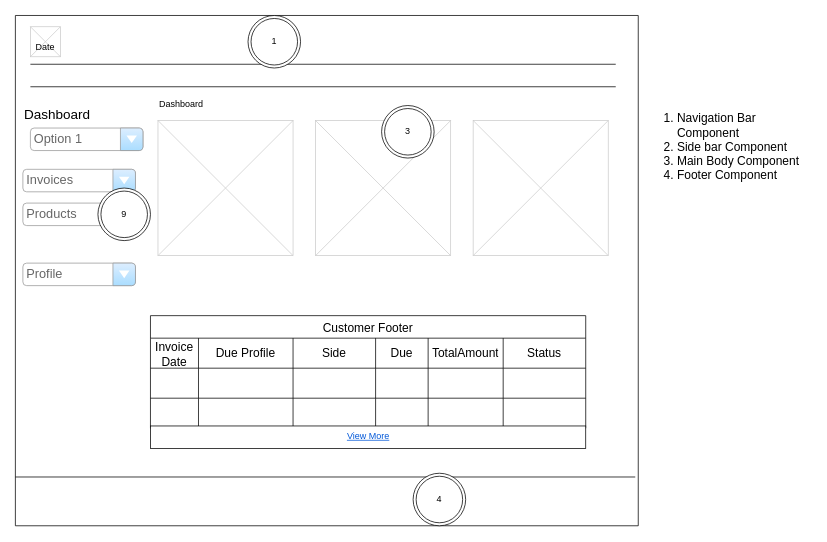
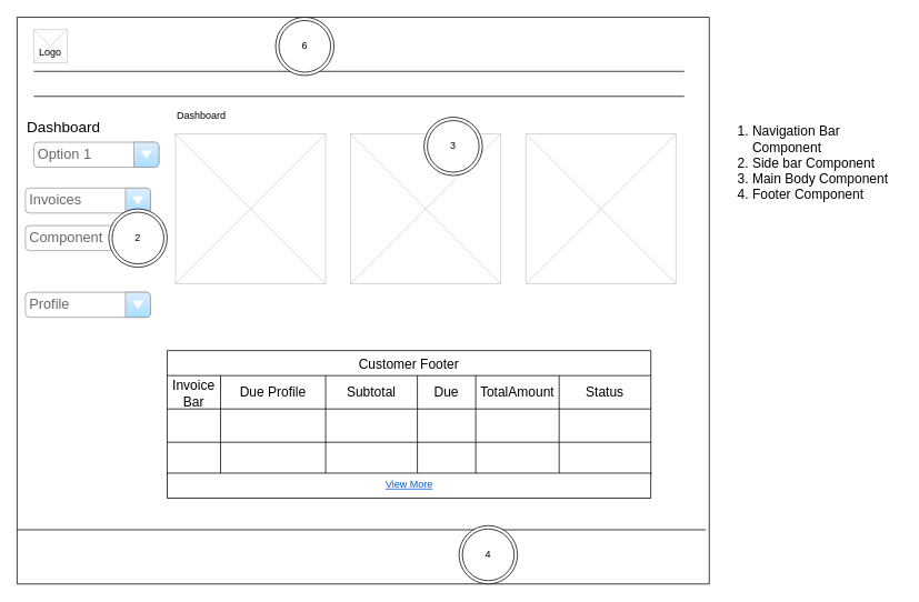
  <mxCell id="0" />
  <mxCell id="1" parent="0" />
  <mxCell id="2" value="" style="swimlane;startSize=0;" parent="1" vertex="1"><mxGeometry width="830" height="680" as="geometry" x="20" y="20" /></mxCell>
  <mxCell id="3" value="" style="line;strokeWidth=1" parent="2" vertex="1"><mxGeometry y="610" width="826" height="10" as="geometry" /></mxCell>
  <mxCell id="4" value="" style="verticalLabelPosition=bottom;verticalAlign=top;strokeWidth=1;shape=mxgraph.mockup.graphics.iconGrid;strokeColor=#CCCCCC;gridSize=1,1;" vertex="1" parent="2"><mxGeometry x="610" y="140" width="180" height="180" as="geometry" /></mxCell>
  <mxCell id="5" value="4" style="ellipse;shape=doubleEllipse;whiteSpace=wrap;html=1;aspect=fixed;" vertex="1" parent="2"><mxGeometry x="530" y="610" width="70" height="70" as="geometry" /></mxCell>
  <mxCell id="6" value="" style="verticalLabelPosition=bottom;verticalAlign=top;strokeWidth=1;shape=mxgraph.mockup.graphics.iconGrid;strokeColor=#CCCCCC;gridSize=1,1;" parent="1" vertex="1"><mxGeometry x="210" y="160" width="180" height="180" as="geometry" /></mxCell>
  <mxCell id="7" value="" style="line;strokeWidth=1" parent="1" vertex="1"><mxGeometry x="40" y="80" width="780" height="10" as="geometry" /></mxCell>
  <mxCell id="8" value="" style="line;strokeWidth=1" parent="1" vertex="1"><mxGeometry x="40" y="110" width="780" height="10" as="geometry" /></mxCell>
  <mxCell id="9" value="Dashboard" style="text;spacingTop=-5;" parent="1" vertex="1"><mxGeometry x="210" y="130" width="150" height="20" as="geometry" /></mxCell>
  <mxCell id="10" value="" style="verticalLabelPosition=bottom;verticalAlign=top;strokeWidth=1;shape=mxgraph.mockup.graphics.iconGrid;strokeColor=#CCCCCC;gridSize=1,1;" parent="1" vertex="1"><mxGeometry x="40" y="35" width="40" height="40" as="geometry" /></mxCell>
- <mxCell id="11" value="&#10;Date" style="text;spacingTop=-5;align=center" parent="1" vertex="1"><mxGeometry x="40" y="40" width="40" height="40" as="geometry" /></mxCell>
+ <mxCell id="11" value="&#10;Logo" style="text;spacingTop=-5;align=center" parent="1" vertex="1"><mxGeometry x="40" y="40" width="40" height="40" as="geometry" /></mxCell>
  <mxCell id="12" value="" style="verticalLabelPosition=bottom;verticalAlign=top;strokeWidth=1;shape=mxgraph.mockup.graphics.iconGrid;strokeColor=#CCCCCC;gridSize=1,1;" parent="1" vertex="1"><mxGeometry x="420" y="160" width="180" height="180" as="geometry" /></mxCell>
  <mxCell id="13" value="Option 1" style="strokeWidth=1;shadow=0;dashed=0;align=center;html=1;shape=mxgraph.mockup.forms.comboBox;strokeColor=#999999;fillColor=#ddeeff;align=left;fillColor2=#aaddff;mainText=;fontColor=#666666;fontSize=17;spacingLeft=3;" parent="1" vertex="1"><mxGeometry x="40" y="170" width="150" height="30" as="geometry" /></mxCell>
  <mxCell id="14" value="Invoices" style="strokeWidth=1;shadow=0;dashed=0;align=center;html=1;shape=mxgraph.mockup.forms.comboBox;strokeColor=#999999;fillColor=#ddeeff;align=left;fillColor2=#aaddff;mainText=;fontColor=#666666;fontSize=17;spacingLeft=3;" parent="1" vertex="1"><mxGeometry x="30" y="225" width="150" height="30" as="geometry" /></mxCell>
- <mxCell id="15" value="Products" style="strokeWidth=1;shadow=0;dashed=0;align=center;html=1;shape=mxgraph.mockup.forms.comboBox;strokeColor=#999999;fillColor=#ddeeff;align=left;fillColor2=#aaddff;mainText=;fontColor=#666666;fontSize=17;spacingLeft=3;" parent="1" vertex="1"><mxGeometry x="30" y="270" width="150" height="30" as="geometry" /></mxCell>
+ <mxCell id="15" value="Component" style="strokeWidth=1;shadow=0;dashed=0;align=center;html=1;shape=mxgraph.mockup.forms.comboBox;strokeColor=#999999;fillColor=#ddeeff;align=left;fillColor2=#aaddff;mainText=;fontColor=#666666;fontSize=17;spacingLeft=3;" parent="1" vertex="1"><mxGeometry x="30" y="270" width="150" height="30" as="geometry" /></mxCell>
  <mxCell id="16" value="Profile" style="strokeWidth=1;shadow=0;dashed=0;align=center;html=1;shape=mxgraph.mockup.forms.comboBox;strokeColor=#999999;fillColor=#ddeeff;align=left;fillColor2=#aaddff;mainText=;fontColor=#666666;fontSize=17;spacingLeft=3;" parent="1" vertex="1"><mxGeometry x="30" y="350" width="150" height="30" as="geometry" /></mxCell>
  <mxCell id="17" value="Dashboard" style="text;spacingTop=-5;fontSize=18;fontStyle=0" parent="1" vertex="1"><mxGeometry x="30" y="140" width="230" height="20" as="geometry" /></mxCell>
  <mxCell id="18" value="Customer Footer" style="shape=table;startSize=30;container=1;collapsible=0;childLayout=tableLayout;strokeColor=default;fontSize=16;" vertex="1" parent="1"><mxGeometry x="200" y="420" width="580" height="150" as="geometry" /></mxCell>
  <mxCell id="19" value="" style="shape=tableRow;horizontal=0;startSize=0;swimlaneHead=0;swimlaneBody=0;strokeColor=inherit;top=0;left=0;bottom=0;right=0;collapsible=0;dropTarget=0;fillColor=none;points=[[0,0.5],[1,0.5]];portConstraint=eastwest;fontSize=16;" vertex="1" parent="18"><mxGeometry y="30" width="580" height="40" as="geometry" /></mxCell>
- <mxCell id="20" value="Invoice Date" style="shape=partialRectangle;html=1;whiteSpace=wrap;connectable=0;strokeColor=inherit;overflow=hidden;fillColor=none;top=0;left=0;bottom=0;right=0;pointerEvents=1;fontSize=16;" vertex="1" parent="19"><mxGeometry width="64" height="40" as="geometry"><mxRectangle width="64" height="40" as="alternateBounds" /></mxGeometry></mxCell>
+ <mxCell id="20" value="Invoice Bar" style="shape=partialRectangle;html=1;whiteSpace=wrap;connectable=0;strokeColor=inherit;overflow=hidden;fillColor=none;top=0;left=0;bottom=0;right=0;pointerEvents=1;fontSize=16;" vertex="1" parent="19"><mxGeometry width="64" height="40" as="geometry"><mxRectangle width="64" height="40" as="alternateBounds" /></mxGeometry></mxCell>
  <mxCell id="21" value="Due Profile" style="shape=partialRectangle;html=1;whiteSpace=wrap;connectable=0;strokeColor=inherit;overflow=hidden;fillColor=none;top=0;left=0;bottom=0;right=0;pointerEvents=1;fontSize=16;" vertex="1" parent="19"><mxGeometry x="64" width="126" height="40" as="geometry"><mxRectangle width="126" height="40" as="alternateBounds" /></mxGeometry></mxCell>
- <mxCell id="22" value="Side" style="shape=partialRectangle;html=1;whiteSpace=wrap;connectable=0;strokeColor=inherit;overflow=hidden;fillColor=none;top=0;left=0;bottom=0;right=0;pointerEvents=1;fontSize=16;" vertex="1" parent="19"><mxGeometry x="190" width="110" height="40" as="geometry"><mxRectangle width="110" height="40" as="alternateBounds" /></mxGeometry></mxCell>
+ <mxCell id="22" value="Subtotal" style="shape=partialRectangle;html=1;whiteSpace=wrap;connectable=0;strokeColor=inherit;overflow=hidden;fillColor=none;top=0;left=0;bottom=0;right=0;pointerEvents=1;fontSize=16;" vertex="1" parent="19"><mxGeometry x="190" width="110" height="40" as="geometry"><mxRectangle width="110" height="40" as="alternateBounds" /></mxGeometry></mxCell>
  <mxCell id="23" value="Due" style="shape=partialRectangle;html=1;whiteSpace=wrap;connectable=0;strokeColor=inherit;overflow=hidden;fillColor=none;top=0;left=0;bottom=0;right=0;pointerEvents=1;fontSize=16;" vertex="1" parent="19"><mxGeometry x="300" width="70" height="40" as="geometry"><mxRectangle width="70" height="40" as="alternateBounds" /></mxGeometry></mxCell>
  <mxCell id="24" value="TotalAmount" style="shape=partialRectangle;html=1;whiteSpace=wrap;connectable=0;strokeColor=inherit;overflow=hidden;fillColor=none;top=0;left=0;bottom=0;right=0;pointerEvents=1;fontSize=16;" vertex="1" parent="19"><mxGeometry x="370" width="100" height="40" as="geometry"><mxRectangle width="100" height="40" as="alternateBounds" /></mxGeometry></mxCell>
  <mxCell id="25" value="Status" style="shape=partialRectangle;html=1;whiteSpace=wrap;connectable=0;strokeColor=inherit;overflow=hidden;fillColor=none;top=0;left=0;bottom=0;right=0;pointerEvents=1;fontSize=16;" vertex="1" parent="19"><mxGeometry x="470" width="110" height="40" as="geometry"><mxRectangle width="110" height="40" as="alternateBounds" /></mxGeometry></mxCell>
  <mxCell id="26" value="" style="shape=tableRow;horizontal=0;startSize=0;swimlaneHead=0;swimlaneBody=0;strokeColor=inherit;top=0;left=0;bottom=0;right=0;collapsible=0;dropTarget=0;fillColor=none;points=[[0,0.5],[1,0.5]];portConstraint=eastwest;fontSize=16;" vertex="1" parent="18"><mxGeometry y="70" width="580" height="40" as="geometry" /></mxCell>
  <mxCell id="27" value="" style="shape=partialRectangle;html=1;whiteSpace=wrap;connectable=0;strokeColor=inherit;overflow=hidden;fillColor=none;top=0;left=0;bottom=0;right=0;pointerEvents=1;fontSize=16;" vertex="1" parent="26"><mxGeometry width="64" height="40" as="geometry"><mxRectangle width="64" height="40" as="alternateBounds" /></mxGeometry></mxCell>
  <mxCell id="28" value="" style="shape=partialRectangle;html=1;whiteSpace=wrap;connectable=0;strokeColor=inherit;overflow=hidden;fillColor=none;top=0;left=0;bottom=0;right=0;pointerEvents=1;fontSize=16;" vertex="1" parent="26"><mxGeometry x="64" width="126" height="40" as="geometry"><mxRectangle width="126" height="40" as="alternateBounds" /></mxGeometry></mxCell>
  <mxCell id="29" value="" style="shape=partialRectangle;html=1;whiteSpace=wrap;connectable=0;strokeColor=inherit;overflow=hidden;fillColor=none;top=0;left=0;bottom=0;right=0;pointerEvents=1;fontSize=16;" vertex="1" parent="26"><mxGeometry x="190" width="110" height="40" as="geometry"><mxRectangle width="110" height="40" as="alternateBounds" /></mxGeometry></mxCell>
  <mxCell id="30" style="shape=partialRectangle;html=1;whiteSpace=wrap;connectable=0;strokeColor=inherit;overflow=hidden;fillColor=none;top=0;left=0;bottom=0;right=0;pointerEvents=1;fontSize=16;" vertex="1" parent="26"><mxGeometry x="300" width="70" height="40" as="geometry"><mxRectangle width="70" height="40" as="alternateBounds" /></mxGeometry></mxCell>
  <mxCell id="31" style="shape=partialRectangle;html=1;whiteSpace=wrap;connectable=0;strokeColor=inherit;overflow=hidden;fillColor=none;top=0;left=0;bottom=0;right=0;pointerEvents=1;fontSize=16;" vertex="1" parent="26"><mxGeometry x="370" width="100" height="40" as="geometry"><mxRectangle width="100" height="40" as="alternateBounds" /></mxGeometry></mxCell>
  <mxCell id="32" style="shape=partialRectangle;html=1;whiteSpace=wrap;connectable=0;strokeColor=inherit;overflow=hidden;fillColor=none;top=0;left=0;bottom=0;right=0;pointerEvents=1;fontSize=16;" vertex="1" parent="26"><mxGeometry x="470" width="110" height="40" as="geometry"><mxRectangle width="110" height="40" as="alternateBounds" /></mxGeometry></mxCell>
  <mxCell id="33" value="" style="shape=tableRow;horizontal=0;startSize=0;swimlaneHead=0;swimlaneBody=0;strokeColor=inherit;top=0;left=0;bottom=0;right=0;collapsible=0;dropTarget=0;fillColor=none;points=[[0,0.5],[1,0.5]];portConstraint=eastwest;fontSize=16;" vertex="1" parent="18"><mxGeometry y="110" width="580" height="40" as="geometry" /></mxCell>
  <mxCell id="34" value="" style="shape=partialRectangle;html=1;whiteSpace=wrap;connectable=0;strokeColor=inherit;overflow=hidden;fillColor=none;top=0;left=0;bottom=0;right=0;pointerEvents=1;fontSize=16;" vertex="1" parent="33"><mxGeometry width="64" height="40" as="geometry"><mxRectangle width="64" height="40" as="alternateBounds" /></mxGeometry></mxCell>
  <mxCell id="35" value="" style="shape=partialRectangle;html=1;whiteSpace=wrap;connectable=0;strokeColor=inherit;overflow=hidden;fillColor=none;top=0;left=0;bottom=0;right=0;pointerEvents=1;fontSize=16;" vertex="1" parent="33"><mxGeometry x="64" width="126" height="40" as="geometry"><mxRectangle width="126" height="40" as="alternateBounds" /></mxGeometry></mxCell>
  <mxCell id="36" value="" style="shape=partialRectangle;html=1;whiteSpace=wrap;connectable=0;strokeColor=inherit;overflow=hidden;fillColor=none;top=0;left=0;bottom=0;right=0;pointerEvents=1;fontSize=16;" vertex="1" parent="33"><mxGeometry x="190" width="110" height="40" as="geometry"><mxRectangle width="110" height="40" as="alternateBounds" /></mxGeometry></mxCell>
  <mxCell id="37" style="shape=partialRectangle;html=1;whiteSpace=wrap;connectable=0;strokeColor=inherit;overflow=hidden;fillColor=none;top=0;left=0;bottom=0;right=0;pointerEvents=1;fontSize=16;" vertex="1" parent="33"><mxGeometry x="300" width="70" height="40" as="geometry"><mxRectangle width="70" height="40" as="alternateBounds" /></mxGeometry></mxCell>
  <mxCell id="38" style="shape=partialRectangle;html=1;whiteSpace=wrap;connectable=0;strokeColor=inherit;overflow=hidden;fillColor=none;top=0;left=0;bottom=0;right=0;pointerEvents=1;fontSize=16;" vertex="1" parent="33"><mxGeometry x="370" width="100" height="40" as="geometry"><mxRectangle width="100" height="40" as="alternateBounds" /></mxGeometry></mxCell>
  <mxCell id="39" style="shape=partialRectangle;html=1;whiteSpace=wrap;connectable=0;strokeColor=inherit;overflow=hidden;fillColor=none;top=0;left=0;bottom=0;right=0;pointerEvents=1;fontSize=16;" vertex="1" parent="33"><mxGeometry x="470" width="110" height="40" as="geometry"><mxRectangle width="110" height="40" as="alternateBounds" /></mxGeometry></mxCell>
  <mxCell id="40" value="" style="rounded=0;whiteSpace=wrap;html=1;" vertex="1" parent="1"><mxGeometry x="200" y="567" width="580" height="30" as="geometry" /></mxCell>
  <mxCell id="41" value="View More" style="fillColor=none;strokeColor=none;html=1;fontColor=#0057D8;align=center;verticalAlign=middle;fontStyle=4;fontSize=12" vertex="1" parent="1"><mxGeometry x="447" y="564" width="86" height="33" as="geometry" /></mxCell>
- <mxCell id="42" value="9" style="ellipse;shape=doubleEllipse;whiteSpace=wrap;html=1;aspect=fixed;" vertex="1" parent="1"><mxGeometry x="130" y="250" width="70" height="70" as="geometry" /></mxCell>
- <mxCell id="43" value="1" style="ellipse;shape=doubleEllipse;whiteSpace=wrap;html=1;aspect=fixed;" vertex="1" parent="1"><mxGeometry x="330" width="70" height="70" as="geometry" y="20" /></mxCell>
+ <mxCell id="42" value="2" style="ellipse;shape=doubleEllipse;whiteSpace=wrap;html=1;aspect=fixed;" vertex="1" parent="1"><mxGeometry x="130" y="250" width="70" height="70" as="geometry" /></mxCell>
+ <mxCell id="43" value="6" style="ellipse;shape=doubleEllipse;whiteSpace=wrap;html=1;aspect=fixed;" vertex="1" parent="1"><mxGeometry x="330" width="70" height="70" as="geometry" y="20" /></mxCell>
  <mxCell id="44" value="3" style="ellipse;shape=doubleEllipse;whiteSpace=wrap;html=1;aspect=fixed;" vertex="1" parent="1"><mxGeometry x="508" y="140" width="70" height="70" as="geometry" /></mxCell>
  <mxCell id="45" value="&lt;ol style=&quot;font-size: 16px;&quot;&gt;&lt;li style=&quot;font-size: 16px;&quot;&gt;Navigation Bar Component&lt;/li&gt;&lt;li style=&quot;font-size: 16px;&quot;&gt;Side bar Component&lt;/li&gt;&lt;li style=&quot;font-size: 16px;&quot;&gt;Main Body Component&lt;/li&gt;&lt;li style=&quot;font-size: 16px;&quot;&gt;Footer Component&lt;/li&gt;&lt;/ol&gt;" style="text;strokeColor=none;fillColor=none;html=1;whiteSpace=wrap;verticalAlign=middle;overflow=hidden;fontSize=16;" vertex="1" parent="1"><mxGeometry x="860" y="115" width="220" height="160" as="geometry" /></mxCell>
